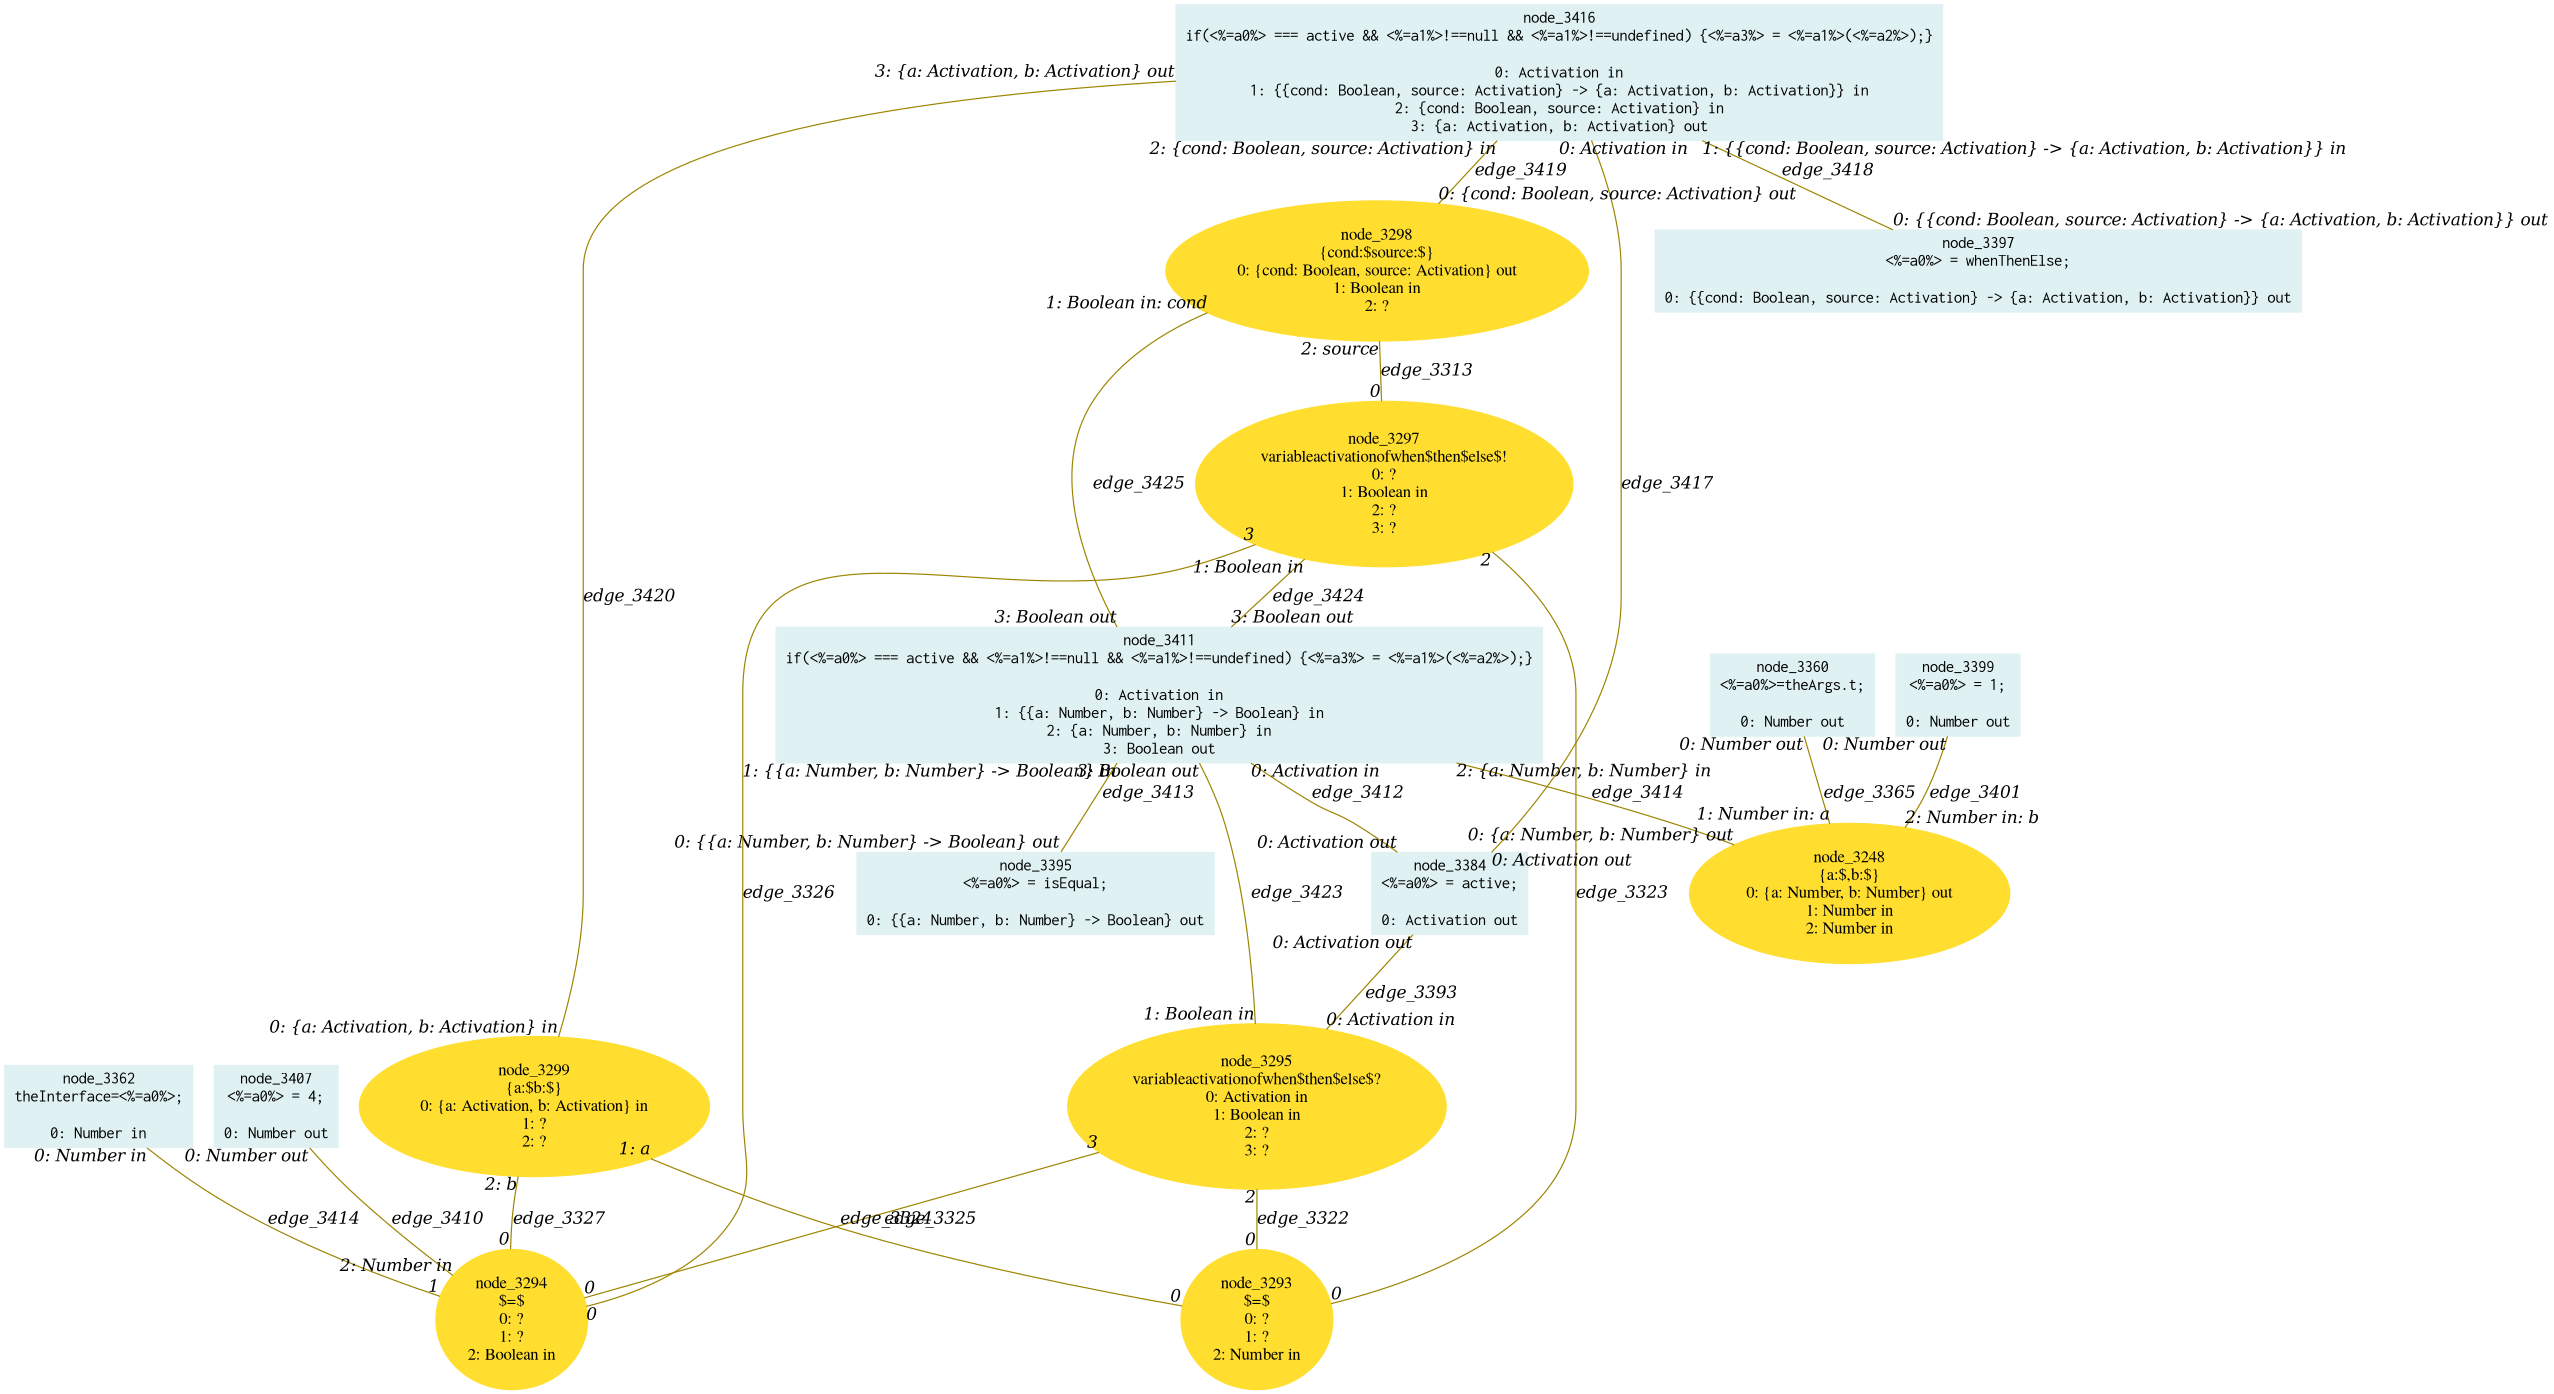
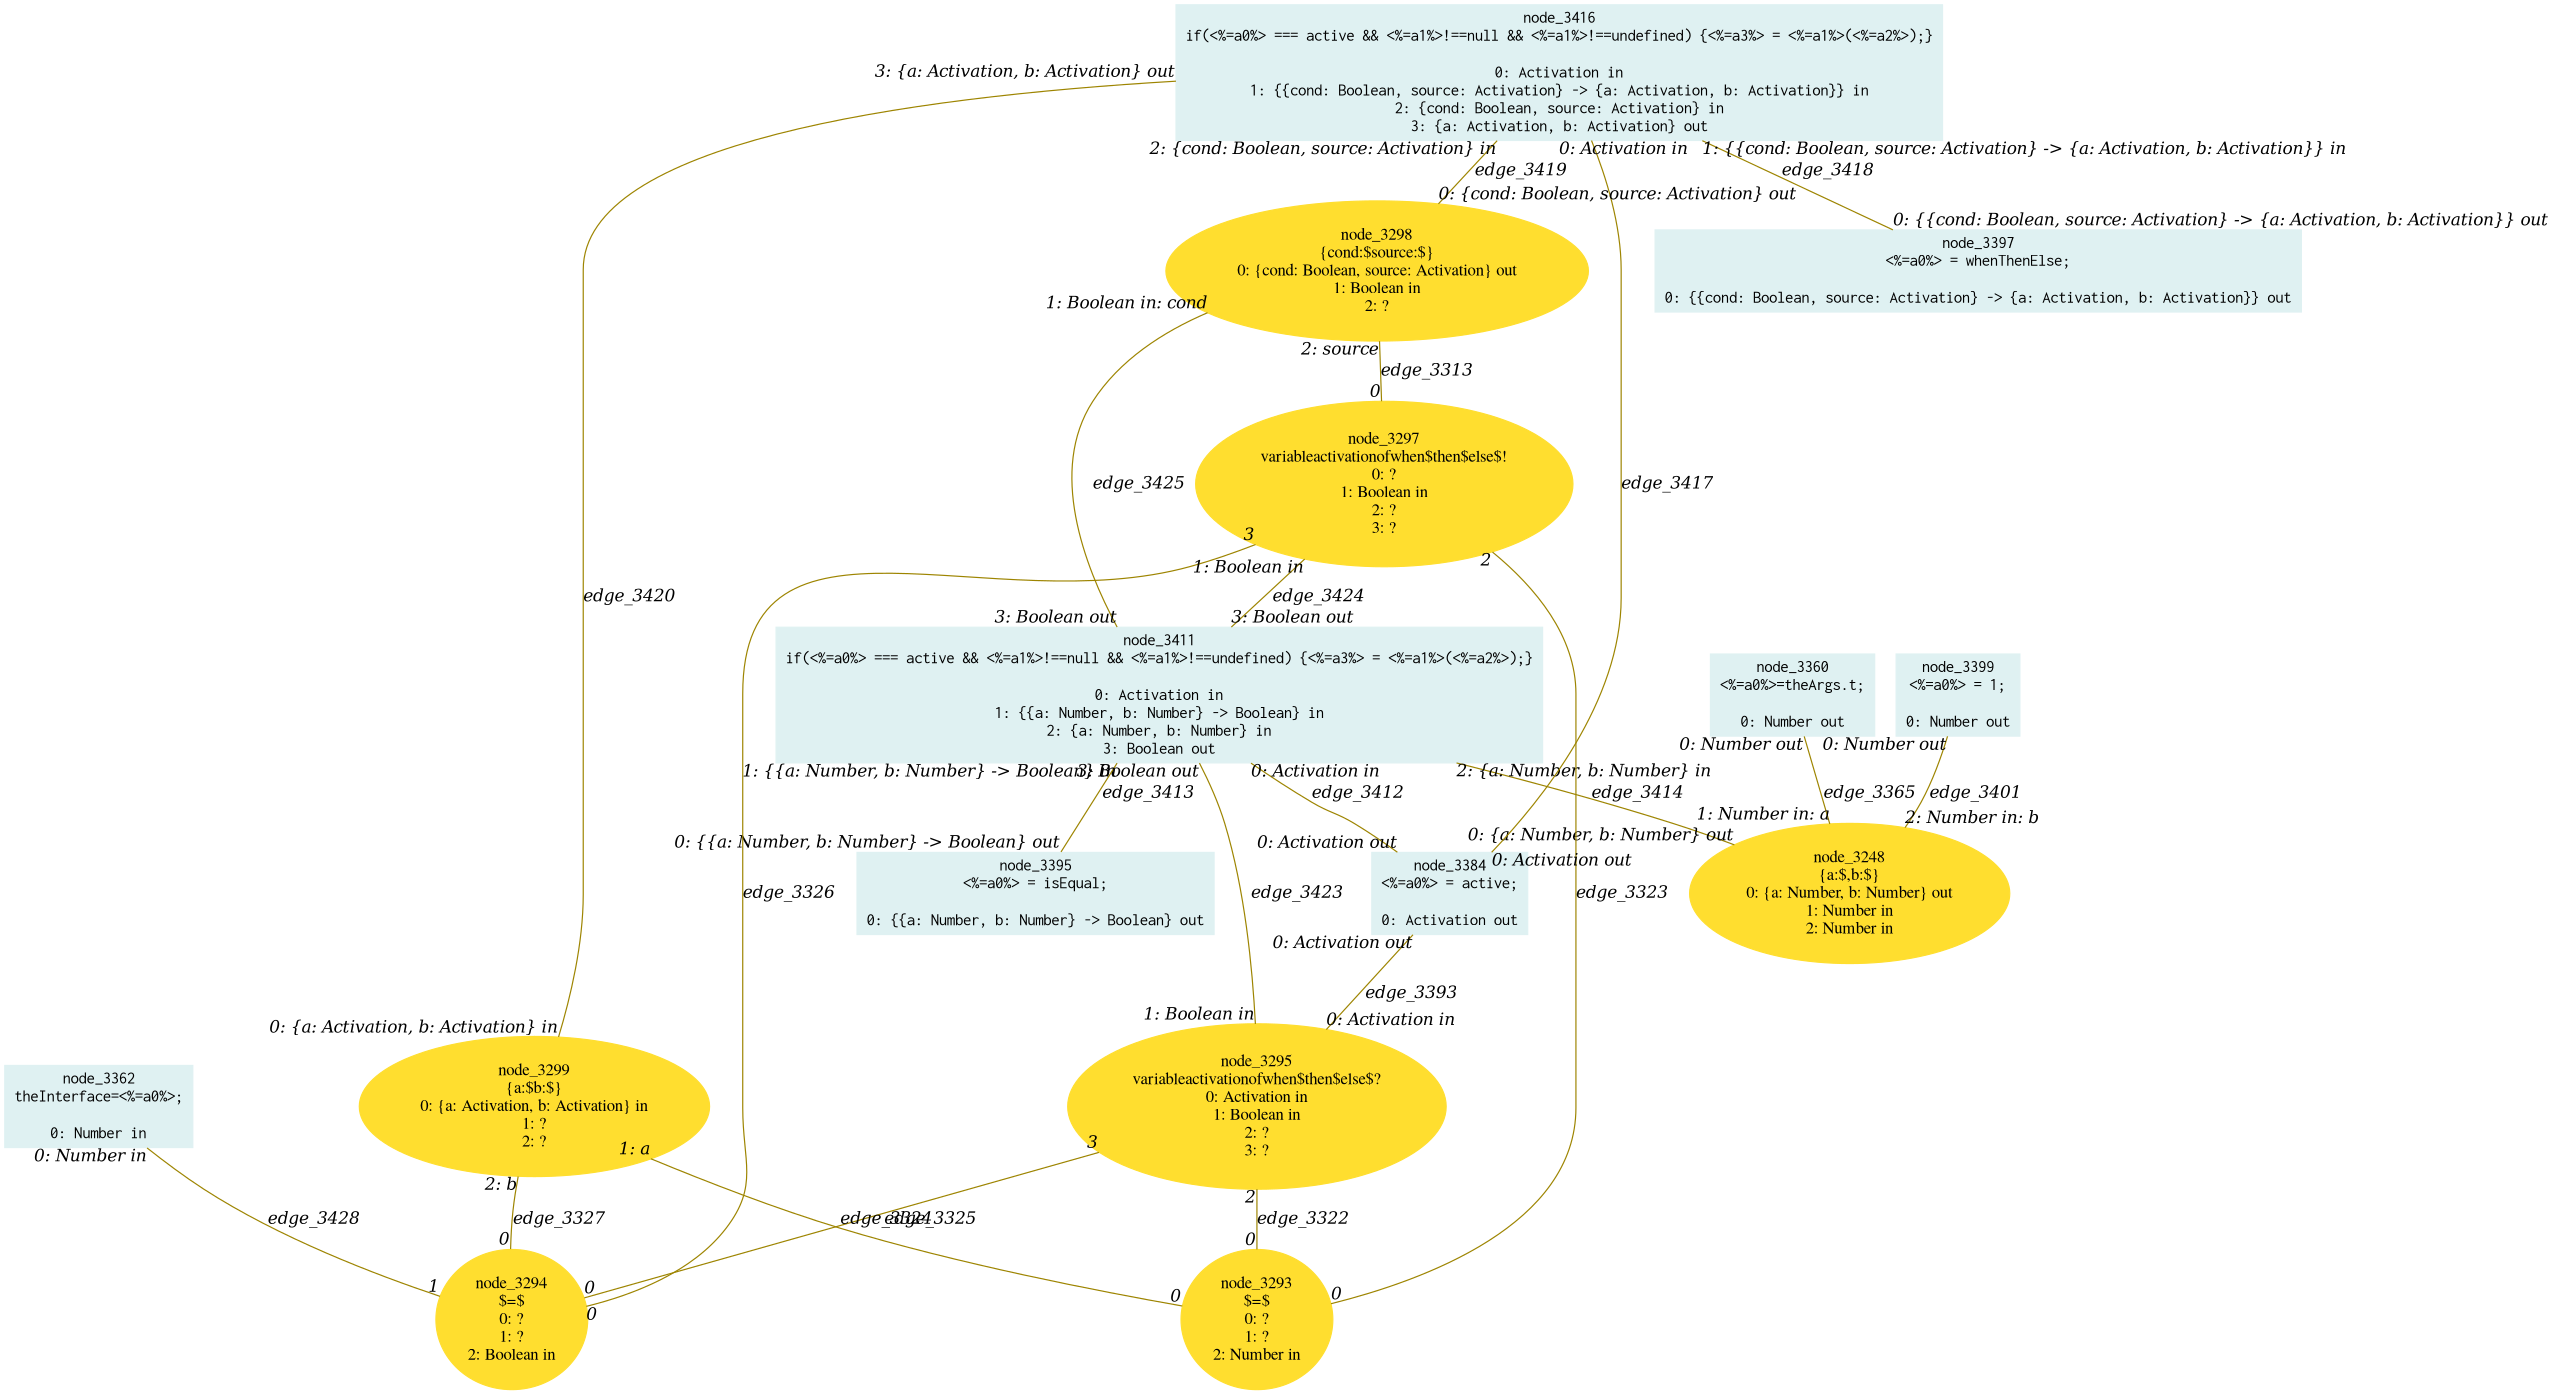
  digraph {
    node [color="#dff1f2" fontname=Courier shape=box style=filled]
    edge [arrowHead=none arrowsize=1 color="#9d8400" dir=none fontname="Times-Italic" headlabel=0 taillabel="0: Number out"]
    n1 [color="#ffde2f" fontname=Times label="node_3248\n{a:$,b:$}\n0: {a: Number, b: Number} out\n1: Number in\n2: Number in" shape=ellipse]
    n2 [color="#ffde2f" fontname=Times label="node_3293\n$=$\n0: ?\n1: ?\n2: Number in" shape=ellipse]
    n3 [color="#ffde2f" fontname=Times label="node_3294\n$=$\n0: ?\n1: ?\n2: Boolean in" shape=ellipse]
    n4 [color="#ffde2f" fontname=Times label="node_3295\nvariableactivationofwhen$then$else$?\n0: Activation in\n1: Boolean in\n2: ?\n3: ?" shape=ellipse]
    n5 [label="node_3411\nif(<%=a0%> === active && <%=a1%>!==null && <%=a1%>!==undefined) {<%=a3%> = <%=a1%>(<%=a2%>);}\n\n0: Activation in\n1: {{a: Number, b: Number} -> Boolean} in\n2: {a: Number, b: Number} in\n3: Boolean out"]
    n6 [label="node_3384\n<%=a0%> = active;\n\n0: Activation out"]
    n7 [label="node_3395\n<%=a0%> = isEqual;\n\n0: {{a: Number, b: Number} -> Boolean} out"]
    n8 [color="#ffde2f" fontname=Times label="node_3297\nvariableactivationofwhen$then$else$!\n0: ?\n1: Boolean in\n2: ?\n3: ?" shape=ellipse]
    n9 [color="#ffde2f" fontname=Times label="node_3298\n{cond:$source:$}\n0: {cond: Boolean, source: Activation} out\n1: Boolean in\n2: ?" shape=ellipse]
    n10 [color="#ffde2f" fontname=Times label="node_3299\n{a:$b:$}\n0: {a: Activation, b: Activation} in\n1: ?\n2: ?" shape=ellipse]
    n11 [label="node_3360\n<%=a0%>=theArgs.t;\n\n0: Number out"]
    n12 [label="node_3362\ntheInterface=<%=a0%>;\n\n0: Number in"]
    n13 [label="node_3397\n<%=a0%> = whenThenElse;\n\n0: {{cond: Boolean, source: Activation} -> {a: Activation, b: Activation}} out"]
    n14 [label="node_3399\n<%=a0%> = 1;\n\n0: Number out"]
-   n15 [label="node_3407\n<%=a0%> = 4;\n\n0: Number out"]
    n16 [label="node_3416\nif(<%=a0%> === active && <%=a1%>!==null && <%=a1%>!==undefined) {<%=a3%> = <%=a1%>(<%=a2%>);}\n\n0: Activation in\n1: {{cond: Boolean, source: Activation} -> {a: Activation, b: Activation}} in\n2: {cond: Boolean, source: Activation} in\n3: {a: Activation, b: Activation} out"]
    n4 -> n2 [label=edge_3322 taillabel=2]
    n4 -> n3 [label=edge_3325 taillabel=3]
    n4 -> n5 [headlabel="3: Boolean out" label=edge_3423 taillabel="1: Boolean in"]
    n5 -> n1 [headlabel="0: {a: Number, b: Number} out" label=edge_3414 taillabel="2: {a: Number, b: Number} in"]
    n5 -> n6 [headlabel="0: Activation out" label=edge_3412 taillabel="0: Activation in"]
    n5 -> n7 [headlabel="0: {{a: Number, b: Number} -> Boolean} out" label=edge_3413 taillabel="1: {{a: Number, b: Number} -> Boolean} in"]
    n6 -> n4 [headlabel="0: Activation in" label=edge_3393 taillabel="0: Activation out"]
    n8 -> n2 [label=edge_3323 taillabel=2]
    n8 -> n3 [label=edge_3326 taillabel=3]
    n8 -> n5 [headlabel="3: Boolean out" label=edge_3424 taillabel="1: Boolean in"]
    n9 -> n5 [headlabel="3: Boolean out" label=edge_3425 taillabel="1: Boolean in: cond"]
    n9 -> n8 [label=edge_3313 taillabel="2: source"]
    n10 -> n2 [label=edge_3324 taillabel="1: a"]
    n10 -> n3 [label=edge_3327 taillabel="2: b"]
    n11 -> n1 [headlabel="1: Number in: a" label=edge_3365]
-   n12 -> n3 [headlabel=1 label=edge_3414 taillabel="0: Number in"]
+   n12 -> n3 [headlabel=1 label=edge_3428 taillabel="0: Number in"]
    n14 -> n1 [headlabel="2: Number in: b" label=edge_3401]
-   n15 -> n3 [headlabel="2: Number in" label=edge_3410]
    n16 -> n6 [headlabel="0: Activation out" label=edge_3417 taillabel="0: Activation in"]
    n16 -> n9 [headlabel="0: {cond: Boolean, source: Activation} out" label=edge_3419 taillabel="2: {cond: Boolean, source: Activation} in"]
    n16 -> n10 [headlabel="0: {a: Activation, b: Activation} in" label=edge_3420 taillabel="3: {a: Activation, b: Activation} out"]
    n16 -> n13 [headlabel="0: {{cond: Boolean, source: Activation} -> {a: Activation, b: Activation}} out" label=edge_3418 taillabel="1: {{cond: Boolean, source: Activation} -> {a: Activation, b: Activation}} in"]
  }
